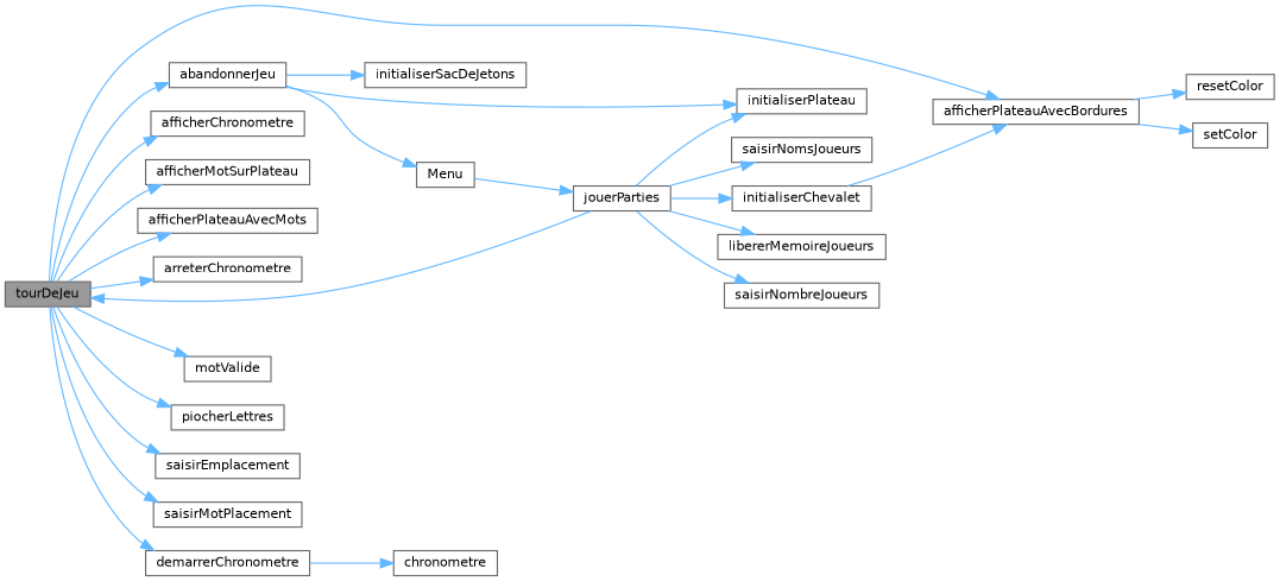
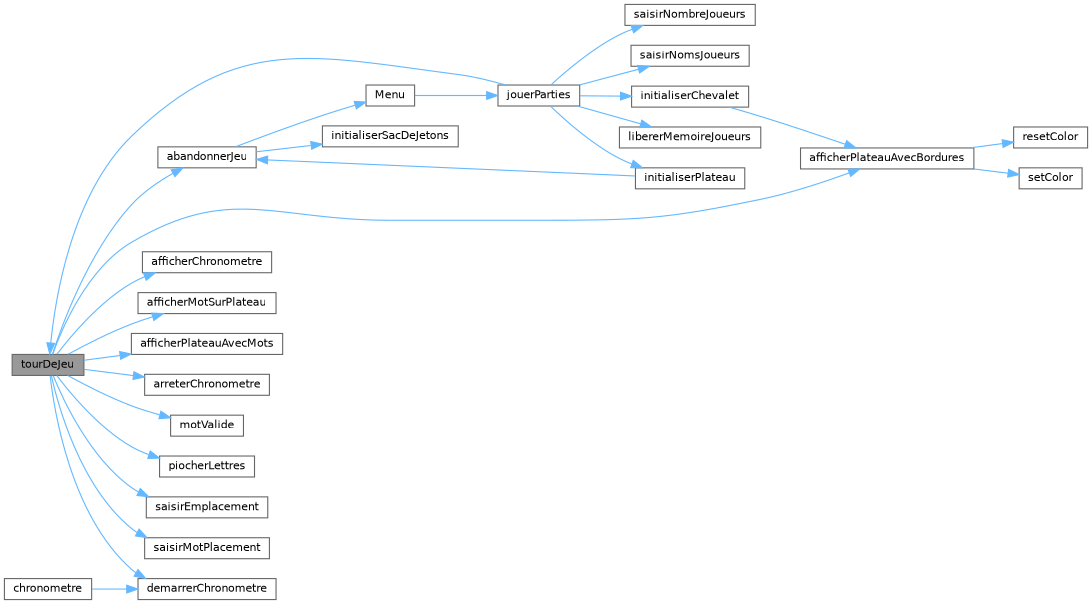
  digraph {
    rankdir=LR
    node [color=grey40 fillcolor=white fontname=Helvetica fontsize=10 shape=box style=filled]
    edge [color=steelblue1 fontname=Helvetica fontsize=10 labelfontname=Helvetica labelfontsize=10 style=solid]
    n1 [color=gray40 fillcolor=grey60 fontcolor=black height=0.2 label=tourDeJeu width=0.4]
    n2 [height=0.2 label=abandonnerJeu width=0.4]
    n3 [height=0.2 label=afficherPlateauAvecBordures width=0.4]
    n4 [height=0.2 label=afficherChronometre width=0.4]
    n5 [height=0.2 label=afficherMotSurPlateau width=0.4]
    n6 [height=0.2 label=afficherPlateauAvecMots width=0.4]
    n7 [height=0.2 label=arreterChronometre width=0.4]
    n8 [height=0.2 label=demarrerChronometre width=0.4]
    n9 [height=0.2 label=motValide width=0.4]
    n10 [height=0.2 label=piocherLettres width=0.4]
    n11 [height=0.2 label=saisirEmplacement width=0.4]
    n12 [height=0.2 label=saisirMotPlacement width=0.4]
    n13 [height=0.2 label=initialiserPlateau width=0.4]
    n14 [height=0.2 label=initialiserSacDeJetons width=0.4]
    n15 [height=0.2 label=Menu width=0.4]
    n16 [height=0.2 label=resetColor width=0.4]
    n17 [height=0.2 label=setColor width=0.4]
    n18 [height=0.2 label=chronometre width=0.4]
    n19 [height=0.2 label=jouerParties width=0.4]
    n20 [height=0.2 label=initialiserChevalet width=0.4]
    n21 [height=0.2 label=libererMemoireJoueurs width=0.4]
    n22 [height=0.2 label=saisirNombreJoueurs width=0.4]
    n23 [height=0.2 label=saisirNomsJoueurs width=0.4]
    n1 -> n2
    n1 -> n3
    n1 -> n4
    n1 -> n5
    n1 -> n6
    n1 -> n7
    n1 -> n8
    n1 -> n9
    n1 -> n10
    n1 -> n11
    n1 -> n12
-   n2 -> n13
+   n13 -> n2
    n2 -> n14
    n2 -> n15
    n3 -> n16
    n3 -> n17
-   n8 -> n18
+   n18 -> n8
    n15 -> n19
    n19 -> n1
    n19 -> n13
    n19 -> n20
    n19 -> n21
    n19 -> n22
    n19 -> n23
    n20 -> n3
  }
